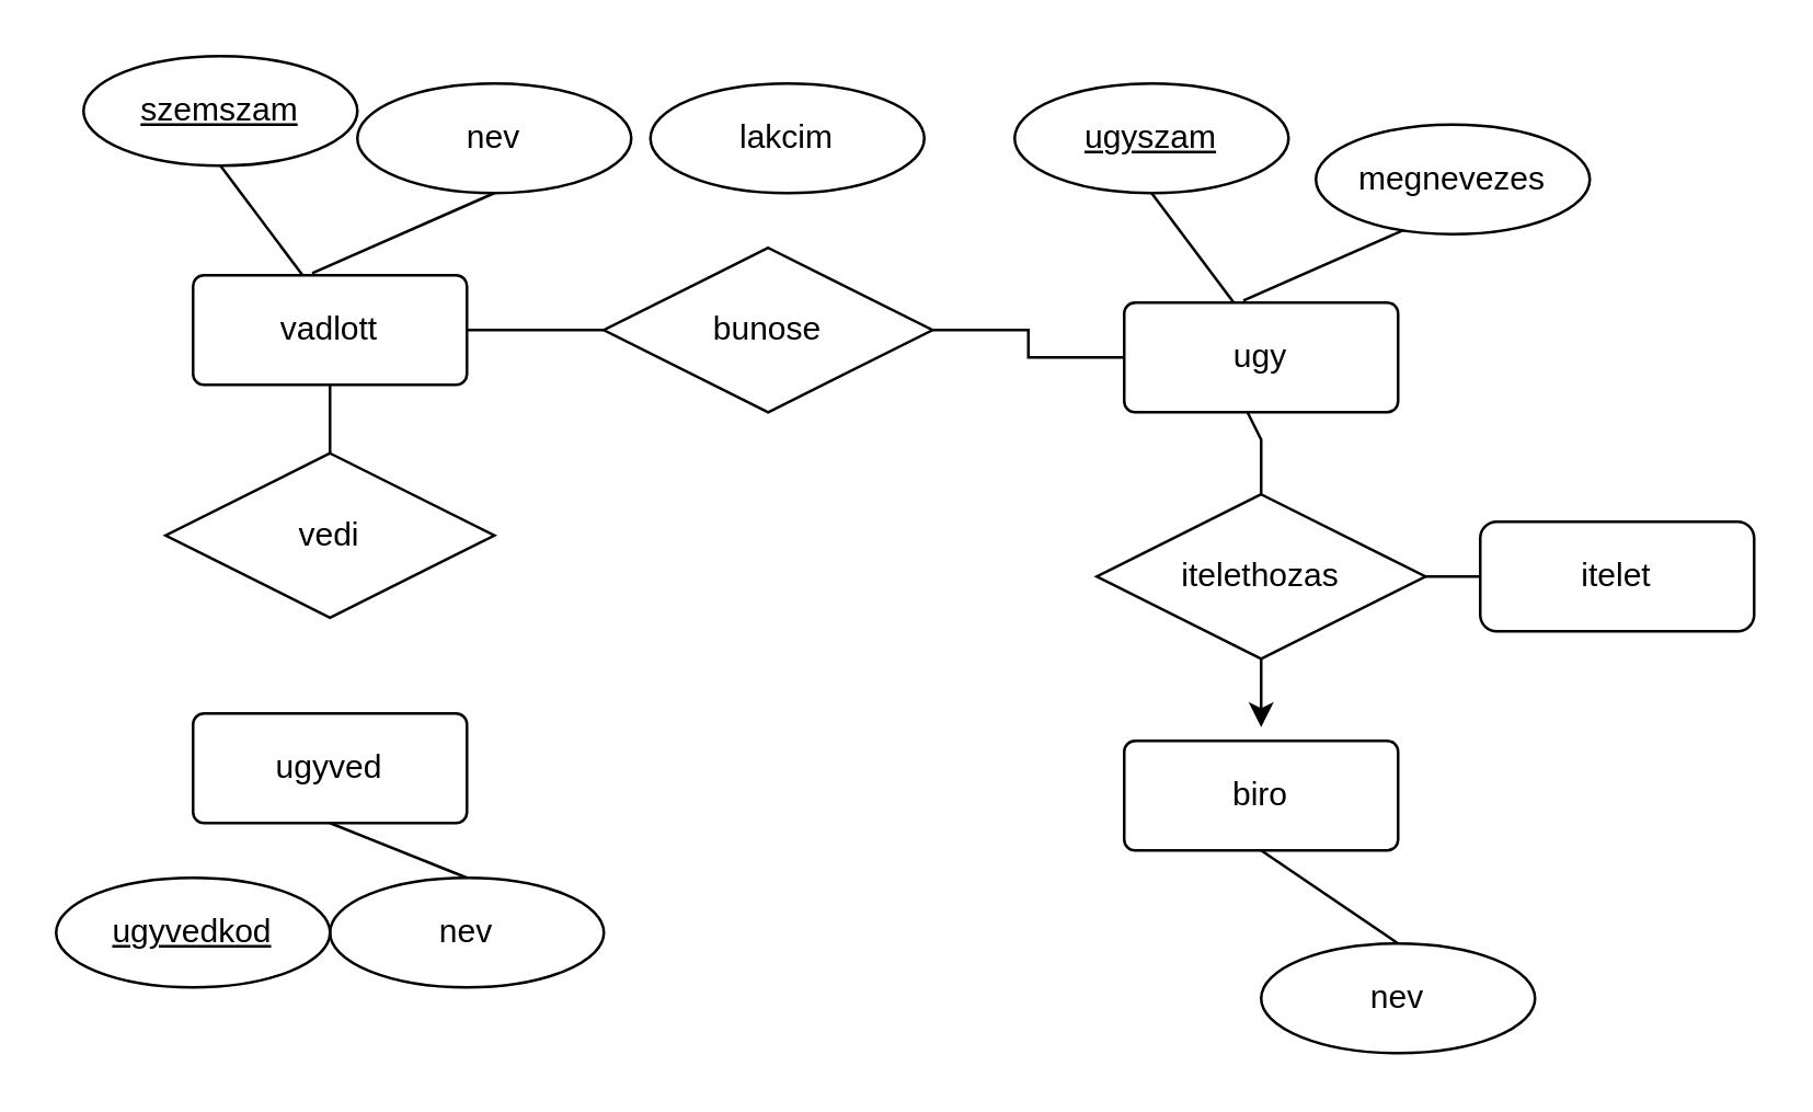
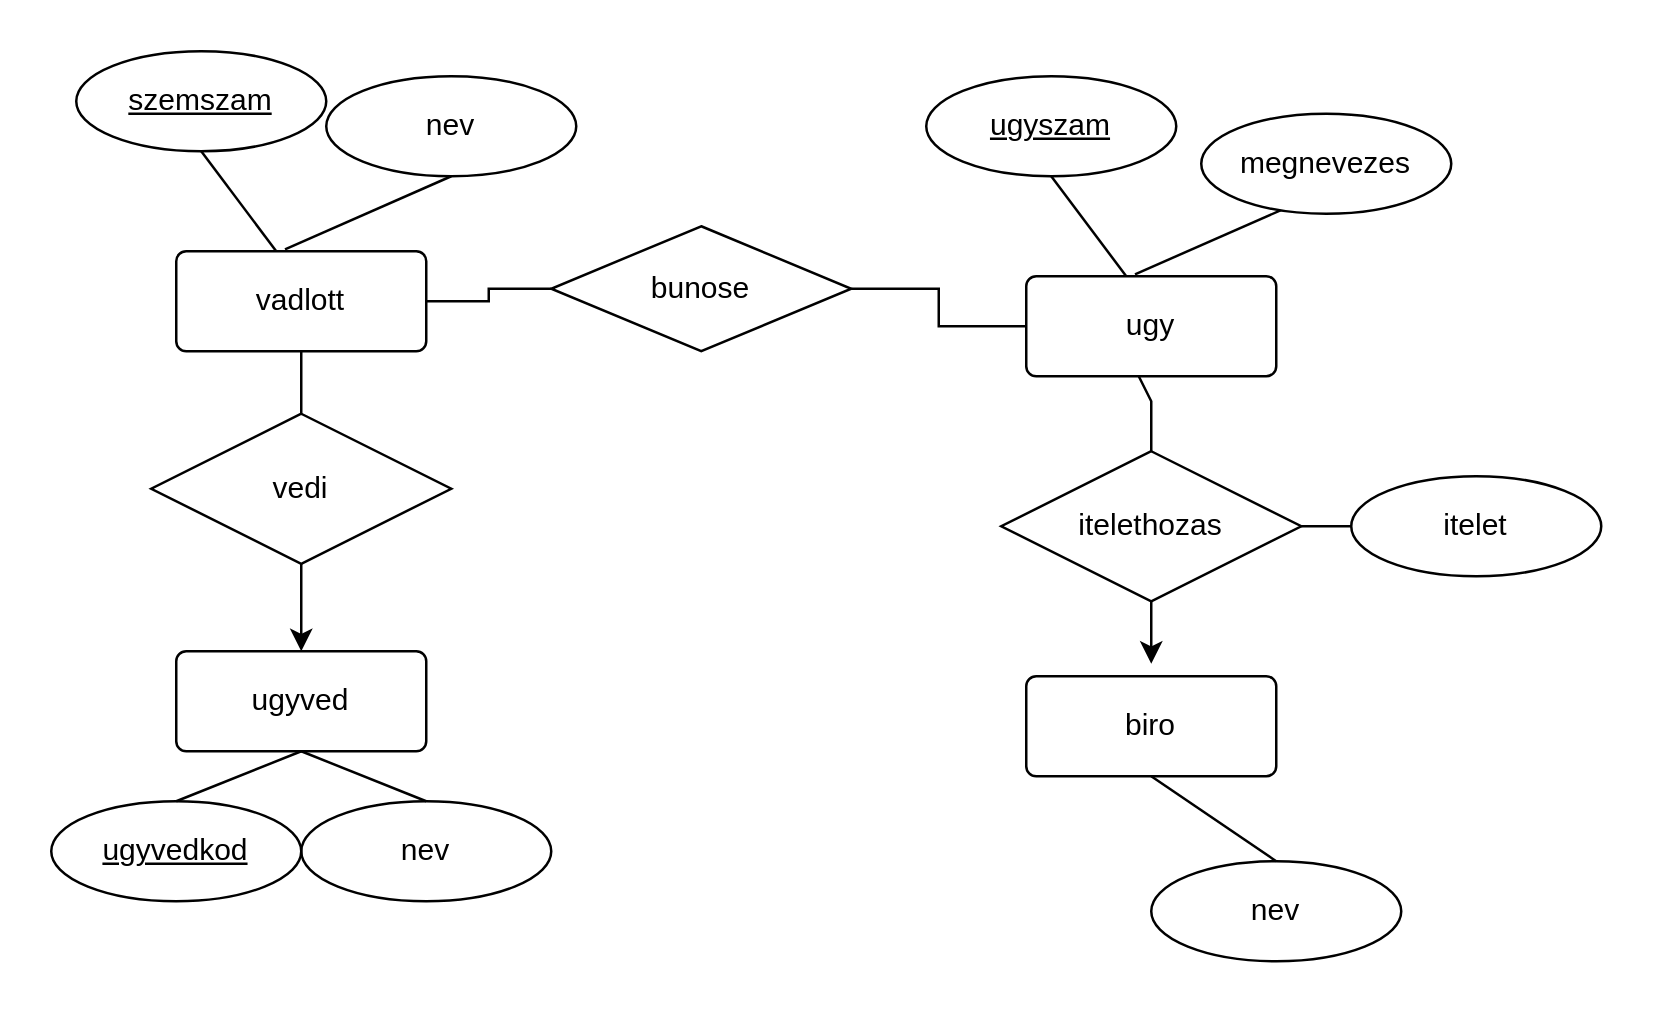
  <mxCell id="0" />
  <mxCell id="1" parent="0" />
  <mxCell id="2" style="edgeStyle=orthogonalEdgeStyle;rounded=0;orthogonalLoop=1;jettySize=auto;html=1;exitX=1;exitY=0.5;exitDx=0;exitDy=0;entryX=0;entryY=0.5;entryDx=0;entryDy=0;fontSize=10;startArrow=none;startFill=0;endArrow=none;endFill=0;" edge="1" parent="1" source="3" target="23"><mxGeometry relative="1" as="geometry" /></mxCell>
  <mxCell id="3" value="vadlott" style="rounded=1;arcSize=10;whiteSpace=wrap;html=1;align=center;" vertex="1" parent="1"><mxGeometry x="70" y="100" width="100" height="40" as="geometry" /></mxCell>
  <mxCell id="4" value="nev" style="ellipse;whiteSpace=wrap;html=1;align=center;" vertex="1" parent="1"><mxGeometry x="130" y="30" width="100" height="40" as="geometry" /></mxCell>
  <mxCell id="5" value="szemszam" style="ellipse;whiteSpace=wrap;html=1;align=center;fontStyle=4;" vertex="1" parent="1"><mxGeometry x="30" y="20" width="100" height="40" as="geometry" /></mxCell>
  <mxCell id="6" value="" style="endArrow=none;html=1;rounded=0;exitX=0.5;exitY=1;exitDx=0;exitDy=0;" edge="1" parent="1" source="5"><mxGeometry relative="1" as="geometry"><mxPoint x="230" y="80" as="sourcePoint" /><mxPoint x="110" y="100" as="targetPoint" /></mxGeometry></mxCell>
  <mxCell id="7" value="" style="endArrow=none;html=1;rounded=0;exitX=0.5;exitY=1;exitDx=0;exitDy=0;entryX=0.435;entryY=-0.019;entryDx=0;entryDy=0;entryPerimeter=0;" edge="1" parent="1" source="4" target="3"><mxGeometry relative="1" as="geometry"><mxPoint x="90" y="70" as="sourcePoint" /><mxPoint x="116.4" y="107.8" as="targetPoint" /></mxGeometry></mxCell>
- <mxCell id="8" value="lakcim" style="ellipse;whiteSpace=wrap;html=1;align=center;" vertex="1" parent="1"><mxGeometry x="237" y="30" width="100" height="40" as="geometry" /></mxCell>
  <mxCell id="9" value="ugy" style="rounded=1;arcSize=10;whiteSpace=wrap;html=1;align=center;" vertex="1" parent="1"><mxGeometry x="410" y="110" width="100" height="40" as="geometry" /></mxCell>
  <mxCell id="10" value="ugyszam" style="ellipse;whiteSpace=wrap;html=1;align=center;fontStyle=4;" vertex="1" parent="1"><mxGeometry x="370" y="30" width="100" height="40" as="geometry" /></mxCell>
  <mxCell id="11" value="" style="endArrow=none;html=1;rounded=0;exitX=0.5;exitY=1;exitDx=0;exitDy=0;" edge="1" parent="1" source="10"><mxGeometry relative="1" as="geometry"><mxPoint x="570" y="90" as="sourcePoint" /><mxPoint x="450" y="110" as="targetPoint" /></mxGeometry></mxCell>
  <mxCell id="12" value="" style="endArrow=none;html=1;rounded=0;entryX=0.435;entryY=-0.019;entryDx=0;entryDy=0;entryPerimeter=0;" edge="1" parent="1" target="9"><mxGeometry relative="1" as="geometry"><mxPoint x="520" y="80" as="sourcePoint" /><mxPoint x="456.4" y="117.8" as="targetPoint" /></mxGeometry></mxCell>
  <mxCell id="13" value="ugyved" style="rounded=1;arcSize=10;whiteSpace=wrap;html=1;align=center;" vertex="1" parent="1"><mxGeometry x="70" y="260" width="100" height="40" as="geometry" /></mxCell>
  <mxCell id="14" value="nev" style="ellipse;whiteSpace=wrap;html=1;align=center;" vertex="1" parent="1"><mxGeometry x="120" y="320" width="100" height="40" as="geometry" /></mxCell>
  <mxCell id="15" value="ugyvedkod" style="ellipse;whiteSpace=wrap;html=1;align=center;fontStyle=4;" vertex="1" parent="1"><mxGeometry x="20" y="320" width="100" height="40" as="geometry" /></mxCell>
+ <mxCell id="16" value="" style="endArrow=none;html=1;rounded=0;exitX=0.5;exitY=0;exitDx=0;exitDy=0;entryX=0.5;entryY=1;entryDx=0;entryDy=0;" edge="1" parent="1" source="15" target="13"><mxGeometry relative="1" as="geometry"><mxPoint x="230" y="240" as="sourcePoint" /><mxPoint x="110" y="260" as="targetPoint" /></mxGeometry></mxCell>
  <mxCell id="17" value="" style="endArrow=none;html=1;rounded=0;exitX=0.5;exitY=0;exitDx=0;exitDy=0;entryX=0.5;entryY=1;entryDx=0;entryDy=0;" edge="1" parent="1" source="14" target="13"><mxGeometry relative="1" as="geometry"><mxPoint x="90" y="230" as="sourcePoint" /><mxPoint x="116.4" y="267.8" as="targetPoint" /></mxGeometry></mxCell>
  <mxCell id="18" value="biro" style="rounded=1;arcSize=10;whiteSpace=wrap;html=1;align=center;" vertex="1" parent="1"><mxGeometry x="410" y="270" width="100" height="40" as="geometry" /></mxCell>
  <mxCell id="19" value="itelethozas" style="shape=rhombus;perimeter=rhombusPerimeter;whiteSpace=wrap;html=1;align=center;" vertex="1" parent="1"><mxGeometry x="400" y="180" width="120" height="60" as="geometry" /></mxCell>
  <mxCell id="20" value="" style="endArrow=none;html=1;rounded=0;exitX=0.5;exitY=1;exitDx=0;exitDy=0;entryX=0.5;entryY=0;entryDx=0;entryDy=0;startArrow=none;startFill=0;" edge="1" parent="1" target="19"><mxGeometry relative="1" as="geometry"><mxPoint x="455" y="150" as="sourcePoint" /><mxPoint x="485" y="190" as="targetPoint" /><Array as="points"><mxPoint x="460" y="160" /></Array></mxGeometry></mxCell>
  <mxCell id="21" value="" style="endArrow=none;html=1;rounded=0;startArrow=classic;startFill=1;" edge="1" parent="1" target="19"><mxGeometry relative="1" as="geometry"><mxPoint x="460" y="265" as="sourcePoint" /><mxPoint x="470" y="190" as="targetPoint" /></mxGeometry></mxCell>
  <mxCell id="22" style="edgeStyle=orthogonalEdgeStyle;rounded=0;orthogonalLoop=1;jettySize=auto;html=1;exitX=1;exitY=0.5;exitDx=0;exitDy=0;entryX=0;entryY=0.5;entryDx=0;entryDy=0;fontSize=10;startArrow=none;startFill=0;endArrow=none;endFill=0;" edge="1" parent="1" source="23" target="9"><mxGeometry relative="1" as="geometry" /></mxCell>
- <mxCell id="23" value="bunose" style="shape=rhombus;perimeter=rhombusPerimeter;whiteSpace=wrap;html=1;align=center;" vertex="1" parent="1"><mxGeometry x="220" y="90" width="120" height="60" as="geometry" /></mxCell>
+ <mxCell id="23" value="bunose" style="shape=rhombus;perimeter=rhombusPerimeter;whiteSpace=wrap;html=1;align=center;" vertex="1" parent="1"><mxGeometry x="220" y="90" width="120" height="50" as="geometry" /></mxCell>
  <mxCell id="24" style="edgeStyle=orthogonalEdgeStyle;rounded=0;orthogonalLoop=1;jettySize=auto;html=1;exitX=0.5;exitY=0;exitDx=0;exitDy=0;entryX=0.5;entryY=1;entryDx=0;entryDy=0;fontSize=10;startArrow=none;startFill=0;endArrow=none;endFill=0;" edge="1" parent="1" source="26" target="3"><mxGeometry relative="1" as="geometry"><Array as="points"><mxPoint x="120" y="155" /><mxPoint x="120" y="155" /></Array></mxGeometry></mxCell>
+ <mxCell id="25" style="edgeStyle=orthogonalEdgeStyle;rounded=0;orthogonalLoop=1;jettySize=auto;html=1;exitX=0.5;exitY=0;exitDx=0;exitDy=0;fontSize=10;startArrow=classic;startFill=1;endArrow=none;endFill=0;entryX=0.5;entryY=1;entryDx=0;entryDy=0;" edge="1" parent="1" source="13" target="26"><mxGeometry relative="1" as="geometry"><mxPoint x="190" y="235" as="targetPoint" /></mxGeometry></mxCell>
  <mxCell id="26" value="vedi" style="shape=rhombus;perimeter=rhombusPerimeter;whiteSpace=wrap;html=1;align=center;" vertex="1" parent="1"><mxGeometry x="60" y="165" width="120" height="60" as="geometry" /></mxCell>
  <mxCell id="27" value="megnevezes" style="ellipse;whiteSpace=wrap;html=1;align=center;" vertex="1" parent="1"><mxGeometry x="480" y="45" width="100" height="40" as="geometry" /></mxCell>
  <mxCell id="28" value="nev" style="ellipse;whiteSpace=wrap;html=1;align=center;" vertex="1" parent="1"><mxGeometry x="460" y="344" width="100" height="40" as="geometry" /></mxCell>
  <mxCell id="29" value="" style="endArrow=none;html=1;rounded=0;exitX=0.5;exitY=0;exitDx=0;exitDy=0;entryX=0.5;entryY=1;entryDx=0;entryDy=0;" edge="1" parent="1" source="28" target="18"><mxGeometry relative="1" as="geometry"><mxPoint x="414" y="355" as="sourcePoint" /><mxPoint x="467.3" y="319.72" as="targetPoint" /></mxGeometry></mxCell>
- <mxCell id="30" value="itelet" style="whiteSpace=wrap;html=1;align=center;rounded=1;" vertex="1" parent="1"><mxGeometry x="540" y="190" width="100" height="40" as="geometry" /></mxCell>
+ <mxCell id="30" value="itelet" style="ellipse;whiteSpace=wrap;html=1;align=center;" vertex="1" parent="1"><mxGeometry x="540" y="190" width="100" height="40" as="geometry" /></mxCell>
  <mxCell id="31" style="edgeStyle=orthogonalEdgeStyle;rounded=0;orthogonalLoop=1;jettySize=auto;html=1;exitX=0;exitY=0.5;exitDx=0;exitDy=0;entryX=1;entryY=0.5;entryDx=0;entryDy=0;fontSize=10;startArrow=none;startFill=0;endArrow=none;endFill=0;" edge="1" parent="1" source="30" target="19"><mxGeometry relative="1" as="geometry"><mxPoint x="130" y="175" as="sourcePoint" /><mxPoint x="130" y="150" as="targetPoint" /><Array as="points" /></mxGeometry></mxCell>
